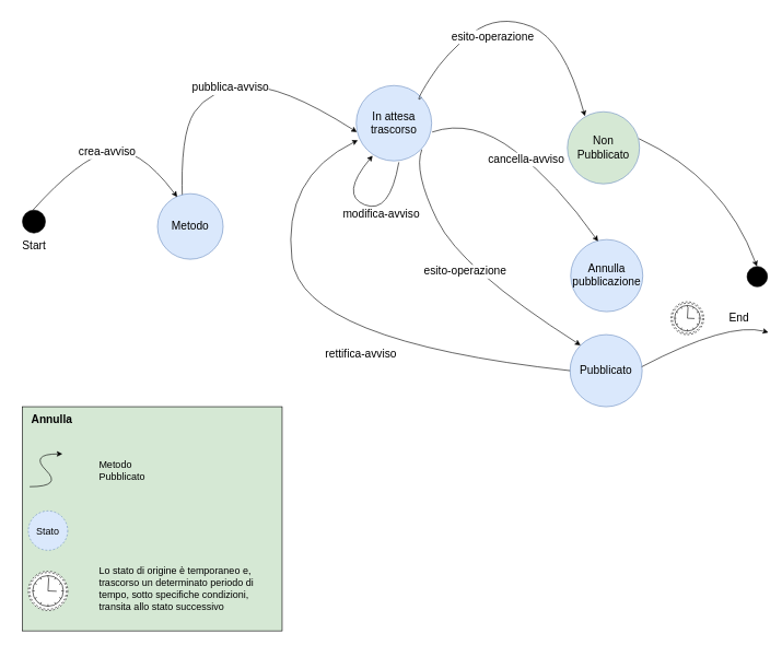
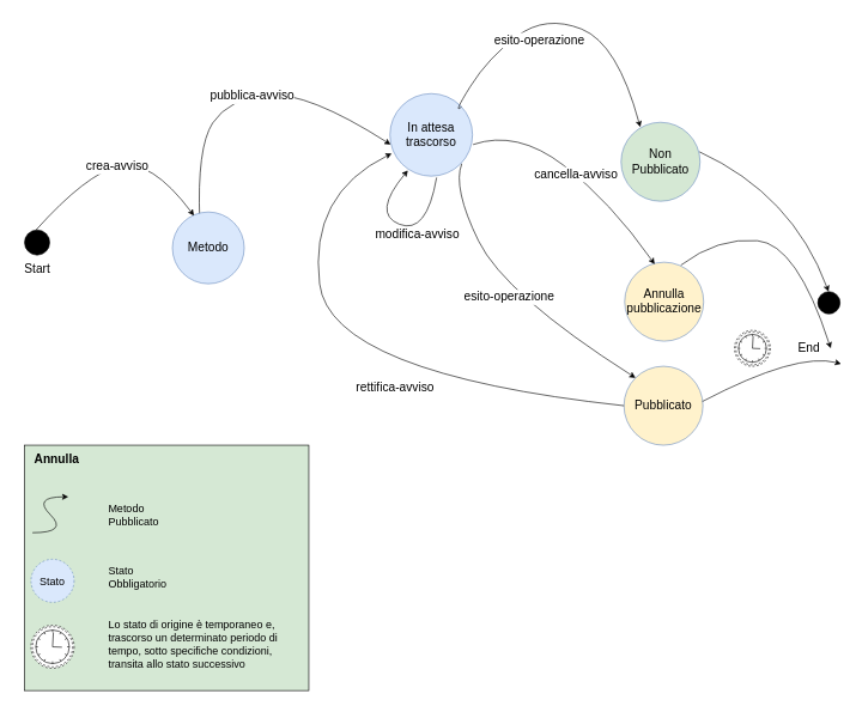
  <mxCell id="0" />
  <mxCell id="1" parent="0" />
  <mxCell id="2" value="" style="ellipse;whiteSpace=wrap;html=1;aspect=fixed;labelBackgroundColor=none;fillColor=#000000;fontSize=17;" parent="1" vertex="1"><mxGeometry x="33" y="320" width="35" height="35" as="geometry" /></mxCell>
  <mxCell id="3" value="Start" style="text;html=1;strokeColor=none;fillColor=none;align=center;verticalAlign=middle;whiteSpace=wrap;rounded=0;fontSize=17;" parent="1" vertex="1"><mxGeometry x="20.5" y="370" width="60" height="11" as="geometry" /></mxCell>
- <mxCell id="4" value="Annulla pubblicazione" style="ellipse;whiteSpace=wrap;html=1;aspect=fixed;fillColor=#dae8fc;strokeColor=#6c8ebf;fontSize=17;" parent="1" vertex="1"><mxGeometry x="869" y="365" width="110" height="110" as="geometry" /></mxCell>
+ <mxCell id="4" value="Annulla pubblicazione" style="ellipse;whiteSpace=wrap;html=1;aspect=fixed;fillColor=#fff2cc;strokeColor=#6c8ebf;fontSize=17;" parent="1" vertex="1"><mxGeometry x="869" y="365" width="110" height="110" as="geometry" /></mxCell>
  <mxCell id="5" value="" style="ellipse;whiteSpace=wrap;html=1;aspect=fixed;labelBackgroundColor=none;fillColor=#000000;fontSize=17;" parent="1" vertex="1"><mxGeometry x="1138" y="406" width="31" height="31" as="geometry" /></mxCell>
  <mxCell id="6" value="End" style="text;html=1;strokeColor=none;fillColor=none;align=center;verticalAlign=middle;whiteSpace=wrap;rounded=0;fontSize=17;" parent="1" vertex="1"><mxGeometry x="1096" y="475" width="60" height="20" as="geometry" /></mxCell>
  <mxCell id="7" value="pubblica-avviso" style="curved=1;endArrow=classic;html=1;rounded=0;entryX=-0.05;entryY=0.675;entryDx=0;entryDy=0;entryPerimeter=0;exitX=0.5;exitY=0;exitDx=0;exitDy=0;fontSize=17;" parent="1" edge="1"><mxGeometry width="50" height="50" relative="1" as="geometry"><mxPoint x="277" y="307" as="sourcePoint" /><mxPoint x="543" y="201" as="targetPoint" /><Array as="points"><mxPoint x="273" y="205" /><mxPoint x="317" y="137" /><mxPoint x="427" y="127" /></Array></mxGeometry></mxCell>
+ <mxCell id="8" value="" style="curved=1;endArrow=classic;html=1;rounded=0;entryX=1;entryY=0.5;entryDx=0;entryDy=0;exitX=0.712;exitY=0.037;exitDx=0;exitDy=0;exitPerimeter=0;fontSize=17;" parent="1" source="4" target="6" edge="1"><mxGeometry width="50" height="50" relative="1" as="geometry"><mxPoint x="1169" y="391" as="sourcePoint" /><mxPoint x="1328" y="390" as="targetPoint" /><Array as="points"><mxPoint x="999" y="330" /><mxPoint x="1109" y="340" /></Array></mxGeometry></mxCell>
  <mxCell id="9" value="In attesa trascorso" style="ellipse;whiteSpace=wrap;html=1;aspect=fixed;fillColor=#dae8fc;strokeColor=#6c8ebf;fontSize=17;" parent="1" vertex="1"><mxGeometry x="542" y="130" width="115" height="115" as="geometry" /></mxCell>
- <mxCell id="10" value="Pubblicato" style="ellipse;whiteSpace=wrap;html=1;aspect=fixed;fillColor=#dae8fc;strokeColor=#6c8ebf;fontSize=17;" parent="1" vertex="1"><mxGeometry x="868" y="510" width="110" height="110" as="geometry" /></mxCell>
+ <mxCell id="10" value="Pubblicato" style="ellipse;whiteSpace=wrap;html=1;aspect=fixed;fillColor=#fff2cc;strokeColor=#6c8ebf;fontSize=17;" parent="1" vertex="1"><mxGeometry x="868" y="510" width="110" height="110" as="geometry" /></mxCell>
  <mxCell id="11" value="Non Pubblicato" style="ellipse;whiteSpace=wrap;html=1;aspect=fixed;fillColor=#d5e8d4;strokeColor=#6c8ebf;fontSize=17;" parent="1" vertex="1"><mxGeometry x="864" y="170" width="110" height="110" as="geometry" /></mxCell>
  <mxCell id="12" value="cancella-avviso" style="curved=1;endArrow=classic;html=1;rounded=0;entryX=0;entryY=0;entryDx=0;entryDy=0;fontSize=17;exitX=1.007;exitY=0.617;exitDx=0;exitDy=0;exitPerimeter=0;" parent="1" source="9" edge="1"><mxGeometry x="0.002" width="50" height="50" relative="1" as="geometry"><mxPoint x="689" y="496" as="sourcePoint" /><mxPoint x="910.716" y="367.716" as="targetPoint" /><Array as="points"><mxPoint x="719" y="180" /><mxPoint x="849" y="280" /></Array><mxPoint as="offset" /></mxGeometry></mxCell>
  <mxCell id="13" value="esito-operazione" style="curved=1;endArrow=classic;html=1;rounded=0;entryX=0;entryY=0;entryDx=0;entryDy=0;fontSize=17;" parent="1" source="9" edge="1"><mxGeometry x="-0.164" y="-24" width="50" height="50" relative="1" as="geometry"><mxPoint x="639" y="170" as="sourcePoint" /><mxPoint x="890.716" y="176.716" as="targetPoint" /><Array as="points"><mxPoint x="629" y="160" /><mxPoint x="679" y="80" /><mxPoint x="759" y="20" /><mxPoint x="859" y="60" /></Array><mxPoint x="-1" as="offset" /></mxGeometry></mxCell>
  <mxCell id="14" value="Metodo" style="ellipse;whiteSpace=wrap;html=1;aspect=fixed;fillColor=#dae8fc;strokeColor=#6c8ebf;fontSize=17;" parent="1" vertex="1"><mxGeometry x="239" y="295" width="100" height="100" as="geometry" /></mxCell>
  <mxCell id="15" value="crea-avviso" style="curved=1;endArrow=classic;html=1;rounded=0;fontSize=17;" parent="1" edge="1"><mxGeometry width="50" height="50" relative="1" as="geometry"><mxPoint x="49" y="320" as="sourcePoint" /><mxPoint x="269" y="300" as="targetPoint" /><Array as="points"><mxPoint x="49" y="320" /><mxPoint x="119" y="242" /><mxPoint x="209" y="220" /></Array></mxGeometry></mxCell>
  <mxCell id="16" value="modifica-avviso" style="curved=1;endArrow=classic;html=1;rounded=0;fontSize=17;" parent="1" edge="1"><mxGeometry x="-0.218" y="5" width="50" height="50" relative="1" as="geometry"><mxPoint x="607" y="247" as="sourcePoint" /><mxPoint x="567" y="237" as="targetPoint" /><Array as="points"><mxPoint x="593" y="327" /><mxPoint x="517" y="297" /></Array><mxPoint x="1" as="offset" /></mxGeometry></mxCell>
  <mxCell id="17" value="" style="curved=1;endArrow=classic;html=1;rounded=0;exitX=1;exitY=0.5;exitDx=0;exitDy=0;fontSize=17;" parent="1" edge="1"><mxGeometry width="50" height="50" relative="1" as="geometry"><mxPoint x="973" y="211" as="sourcePoint" /><mxPoint x="1153" y="406" as="targetPoint" /><Array as="points"><mxPoint x="1103" y="271" /></Array></mxGeometry></mxCell>
  <mxCell id="18" value="esito-operazione" style="curved=1;endArrow=classic;html=1;rounded=0;entryX=0;entryY=0;entryDx=0;entryDy=0;exitX=0.87;exitY=0.85;exitDx=0;exitDy=0;fontSize=17;exitPerimeter=0;" parent="1" source="9" target="10" edge="1"><mxGeometry width="50" height="50" relative="1" as="geometry"><mxPoint x="552" y="441" as="sourcePoint" /><mxPoint x="818" y="335" as="targetPoint" /><Array as="points"><mxPoint x="629" y="261" /><mxPoint x="702" y="410" /></Array></mxGeometry></mxCell>
  <mxCell id="19" value="" style="curved=1;endArrow=classic;html=1;rounded=0;entryX=1.241;entryY=1.583;entryDx=0;entryDy=0;exitX=0.712;exitY=0.037;exitDx=0;exitDy=0;exitPerimeter=0;fontSize=24;entryPerimeter=0;strokeColor=#000000;fontColor=#FF0000;" parent="1" target="6" edge="1"><mxGeometry width="50" height="50" relative="1" as="geometry"><mxPoint x="977.32" y="559.07" as="sourcePoint" /><mxPoint x="1166" y="605" as="targetPoint" /><Array as="points"><mxPoint x="1109" y="490" /></Array></mxGeometry></mxCell>
  <mxCell id="20" value="rettifica-avviso" style="curved=1;endArrow=classic;html=1;rounded=0;entryX=0.021;entryY=0.726;entryDx=0;entryDy=0;entryPerimeter=0;exitX=0;exitY=0.5;exitDx=0;exitDy=0;fontSize=17;" parent="1" source="10" target="9" edge="1"><mxGeometry x="-0.192" y="10" width="50" height="50" relative="1" as="geometry"><mxPoint x="287" y="317" as="sourcePoint" /><mxPoint x="553" y="211" as="targetPoint" /><Array as="points"><mxPoint x="459" y="520" /><mxPoint x="429" y="270" /></Array><mxPoint as="offset" /></mxGeometry></mxCell>
  <mxCell id="21" value="" style="points=[[0.145,0.145,0],[0.5,0,0],[0.855,0.145,0],[1,0.5,0],[0.855,0.855,0],[0.5,1,0],[0.145,0.855,0],[0,0.5,0]];shape=mxgraph.bpmn.event;html=1;verticalLabelPosition=bottom;labelBackgroundColor=#ffffff;verticalAlign=top;align=center;perimeter=ellipsePerimeter;outlineConnect=0;aspect=fixed;outline=boundNonint;symbol=timer;" vertex="1" parent="1"><mxGeometry x="1022" y="460" width="50" height="50" as="geometry" /></mxCell>
  <mxCell id="22" value="" style="rounded=0;whiteSpace=wrap;html=1;strokeColor=#000000;align=left;fontSize=15;fillColor=#D5E8D4;" vertex="1" parent="1"><mxGeometry x="33" y="620" width="396" height="342" as="geometry" /></mxCell>
  <mxCell id="23" value="Annulla" style="text;html=1;strokeColor=none;fillColor=none;align=center;verticalAlign=middle;whiteSpace=wrap;rounded=0;fontStyle=1;fontSize=17;" vertex="1" parent="1"><mxGeometry x="48" y="625" width="60" height="30" as="geometry" /></mxCell>
  <mxCell id="24" value="" style="curved=1;endArrow=classic;html=1;rounded=0;fontSize=15;fontColor=#FF0000;" edge="1" parent="1"><mxGeometry width="50" height="50" relative="1" as="geometry"><mxPoint x="44" y="742" as="sourcePoint" /><mxPoint x="94" y="692" as="targetPoint" /><Array as="points"><mxPoint x="94" y="742" /><mxPoint x="44" y="692" /></Array></mxGeometry></mxCell>
  <mxCell id="25" value="Metodo Pubblicato" style="text;html=1;strokeColor=none;fillColor=none;align=left;verticalAlign=middle;whiteSpace=wrap;rounded=0;fontSize=15;fontColor=#000000;fontStyle=0" vertex="1" parent="1"><mxGeometry x="148" y="702" width="120" height="30" as="geometry" /></mxCell>
  <mxCell id="26" value="Stato" style="ellipse;whiteSpace=wrap;html=1;aspect=fixed;fillColor=#dae8fc;strokeColor=#6c8ebf;fontSize=15;dashed=1;" vertex="1" parent="1"><mxGeometry x="42" y="779" width="60" height="60" as="geometry" /></mxCell>
+ <mxCell id="27" value="Stato Obbligatorio" style="text;html=1;strokeColor=none;fillColor=none;align=left;verticalAlign=middle;whiteSpace=wrap;rounded=0;fontSize=15;fontColor=#000000;fontStyle=0" vertex="1" parent="1"><mxGeometry x="148" y="789" width="120" height="30" as="geometry" /></mxCell>
  <mxCell id="28" value="Lo stato di origine è temporaneo e, trascorso un determinato periodo di tempo, sotto specifiche condizioni, transita allo stato successivo" style="text;html=1;strokeColor=none;fillColor=none;align=left;verticalAlign=middle;whiteSpace=wrap;rounded=0;fontSize=15;fontColor=#000000;fontStyle=0" vertex="1" parent="1"><mxGeometry x="148" y="882" width="248" height="30" as="geometry" /></mxCell>
  <mxCell id="29" value="" style="points=[[0.145,0.145,0],[0.5,0,0],[0.855,0.145,0],[1,0.5,0],[0.855,0.855,0],[0.5,1,0],[0.145,0.855,0],[0,0.5,0]];shape=mxgraph.bpmn.event;html=1;verticalLabelPosition=bottom;labelBackgroundColor=#ffffff;verticalAlign=top;align=center;perimeter=ellipsePerimeter;outlineConnect=0;aspect=fixed;outline=boundNonint;symbol=timer;" vertex="1" parent="1"><mxGeometry x="42" y="871" width="60" height="60" as="geometry" /></mxCell>
